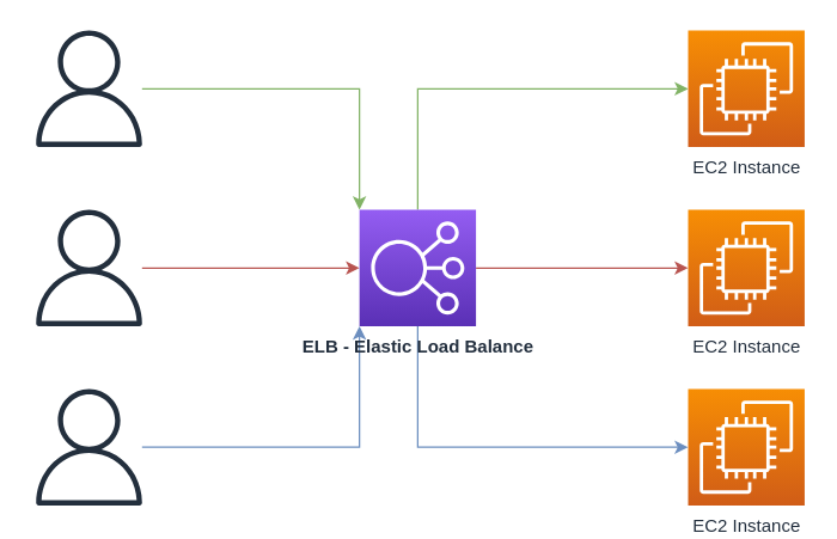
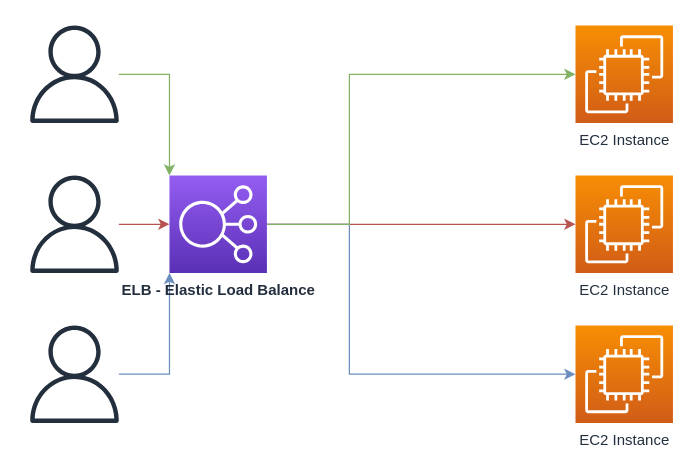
  <mxCell id="0" />
  <mxCell id="1" parent="0" />
  <mxCell id="2" value="EC2 Instance" style="sketch=0;points=[[0,0,0],[0.25,0,0],[0.5,0,0],[0.75,0,0],[1,0,0],[0,1,0],[0.25,1,0],[0.5,1,0],[0.75,1,0],[1,1,0],[0,0.25,0],[0,0.5,0],[0,0.75,0],[1,0.25,0],[1,0.5,0],[1,0.75,0]];outlineConnect=0;fontColor=#232F3E;gradientColor=#F78E04;gradientDirection=north;fillColor=#D05C17;strokeColor=#ffffff;dashed=0;verticalLabelPosition=bottom;verticalAlign=top;align=center;html=1;fontSize=12;fontStyle=0;aspect=fixed;shape=mxgraph.aws4.resourceIcon;resIcon=mxgraph.aws4.ec2;" vertex="1" parent="1"><mxGeometry x="460" y="20" width="78" height="78" as="geometry" /></mxCell>
  <mxCell id="3" value="EC2 Instance" style="sketch=0;points=[[0,0,0],[0.25,0,0],[0.5,0,0],[0.75,0,0],[1,0,0],[0,1,0],[0.25,1,0],[0.5,1,0],[0.75,1,0],[1,1,0],[0,0.25,0],[0,0.5,0],[0,0.75,0],[1,0.25,0],[1,0.5,0],[1,0.75,0]];outlineConnect=0;fontColor=#232F3E;gradientColor=#F78E04;gradientDirection=north;fillColor=#D05C17;strokeColor=#ffffff;dashed=0;verticalLabelPosition=bottom;verticalAlign=top;align=center;html=1;fontSize=12;fontStyle=0;aspect=fixed;shape=mxgraph.aws4.resourceIcon;resIcon=mxgraph.aws4.ec2;" vertex="1" parent="1"><mxGeometry x="460" y="140" width="78" height="78" as="geometry" /></mxCell>
  <mxCell id="4" value="EC2 Instance" style="sketch=0;points=[[0,0,0],[0.25,0,0],[0.5,0,0],[0.75,0,0],[1,0,0],[0,1,0],[0.25,1,0],[0.5,1,0],[0.75,1,0],[1,1,0],[0,0.25,0],[0,0.5,0],[0,0.75,0],[1,0.25,0],[1,0.5,0],[1,0.75,0]];outlineConnect=0;fontColor=#232F3E;gradientColor=#F78E04;gradientDirection=north;fillColor=#D05C17;strokeColor=#ffffff;dashed=0;verticalLabelPosition=bottom;verticalAlign=top;align=center;html=1;fontSize=12;fontStyle=0;aspect=fixed;shape=mxgraph.aws4.resourceIcon;resIcon=mxgraph.aws4.ec2;" vertex="1" parent="1"><mxGeometry x="460" y="260" width="78" height="78" as="geometry" /></mxCell>
  <mxCell id="5" style="edgeStyle=orthogonalEdgeStyle;rounded=0;orthogonalLoop=1;jettySize=auto;html=1;entryX=0;entryY=0.5;entryDx=0;entryDy=0;entryPerimeter=0;fillColor=#f8cecc;strokeColor=#b85450;" edge="1" parent="1" source="14" target="3"><mxGeometry relative="1" as="geometry" /></mxCell>
  <mxCell id="6" style="edgeStyle=orthogonalEdgeStyle;rounded=0;orthogonalLoop=1;jettySize=auto;html=1;entryX=0;entryY=0.5;entryDx=0;entryDy=0;entryPerimeter=0;fillColor=#dae8fc;strokeColor=#6c8ebf;" edge="1" parent="1" source="14" target="4"><mxGeometry relative="1" as="geometry"><Array as="points"><mxPoint x="279" y="299" /></Array></mxGeometry></mxCell>
  <mxCell id="7" style="edgeStyle=orthogonalEdgeStyle;rounded=0;orthogonalLoop=1;jettySize=auto;html=1;entryX=0;entryY=0.5;entryDx=0;entryDy=0;entryPerimeter=0;fillColor=#d5e8d4;strokeColor=#82b366;" edge="1" parent="1" source="14" target="2"><mxGeometry relative="1" as="geometry"><Array as="points"><mxPoint x="279" y="59" /></Array></mxGeometry></mxCell>
  <mxCell id="8" style="edgeStyle=orthogonalEdgeStyle;rounded=0;orthogonalLoop=1;jettySize=auto;html=1;entryX=0;entryY=0;entryDx=0;entryDy=0;entryPerimeter=0;fillColor=#d5e8d4;strokeColor=#82b366;" edge="1" parent="1" source="9" target="14"><mxGeometry relative="1" as="geometry" /></mxCell>
  <mxCell id="9" value="" style="sketch=0;outlineConnect=0;fontColor=#232F3E;gradientColor=none;fillColor=#232F3D;strokeColor=none;dashed=0;verticalLabelPosition=bottom;verticalAlign=top;align=center;html=1;fontSize=12;fontStyle=0;aspect=fixed;pointerEvents=1;shape=mxgraph.aws4.user;" vertex="1" parent="1"><mxGeometry x="20" y="20" width="78" height="78" as="geometry" /></mxCell>
  <mxCell id="10" style="edgeStyle=orthogonalEdgeStyle;rounded=0;orthogonalLoop=1;jettySize=auto;html=1;fillColor=#f8cecc;strokeColor=#b85450;" edge="1" parent="1" source="11" target="14"><mxGeometry relative="1" as="geometry" /></mxCell>
  <mxCell id="11" value="" style="sketch=0;outlineConnect=0;fontColor=#232F3E;gradientColor=none;fillColor=#232F3D;strokeColor=none;dashed=0;verticalLabelPosition=bottom;verticalAlign=top;align=center;html=1;fontSize=12;fontStyle=0;aspect=fixed;pointerEvents=1;shape=mxgraph.aws4.user;" vertex="1" parent="1"><mxGeometry x="20" y="140" width="78" height="78" as="geometry" /></mxCell>
  <mxCell id="12" style="edgeStyle=orthogonalEdgeStyle;rounded=0;orthogonalLoop=1;jettySize=auto;html=1;entryX=0;entryY=1;entryDx=0;entryDy=0;entryPerimeter=0;fillColor=#dae8fc;strokeColor=#6c8ebf;" edge="1" parent="1" source="13" target="14"><mxGeometry relative="1" as="geometry" /></mxCell>
  <mxCell id="13" value="" style="sketch=0;outlineConnect=0;fontColor=#232F3E;gradientColor=none;fillColor=#232F3D;strokeColor=none;dashed=0;verticalLabelPosition=bottom;verticalAlign=top;align=center;html=1;fontSize=12;fontStyle=0;aspect=fixed;pointerEvents=1;shape=mxgraph.aws4.user;" vertex="1" parent="1"><mxGeometry x="20" y="260" width="78" height="78" as="geometry" /></mxCell>
- <mxCell id="14" value="ELB - Elastic Load Balance" style="sketch=0;points=[[0,0,0],[0.25,0,0],[0.5,0,0],[0.75,0,0],[1,0,0],[0,1,0],[0.25,1,0],[0.5,1,0],[0.75,1,0],[1,1,0],[0,0.25,0],[0,0.5,0],[0,0.75,0],[1,0.25,0],[1,0.5,0],[1,0.75,0]];outlineConnect=0;fontColor=#232F3E;gradientColor=#945DF2;gradientDirection=north;fillColor=#5A30B5;strokeColor=#ffffff;dashed=0;verticalLabelPosition=bottom;verticalAlign=top;align=center;html=1;fontSize=12;fontStyle=1;aspect=fixed;shape=mxgraph.aws4.resourceIcon;resIcon=mxgraph.aws4.elastic_load_balancing;" vertex="1" parent="1"><mxGeometry x="240" y="140" width="78" height="78" as="geometry" /></mxCell>
+ <mxCell id="14" value="ELB - Elastic Load Balance" style="sketch=0;points=[[0,0,0],[0.25,0,0],[0.5,0,0],[0.75,0,0],[1,0,0],[0,1,0],[0.25,1,0],[0.5,1,0],[0.75,1,0],[1,1,0],[0,0.25,0],[0,0.5,0],[0,0.75,0],[1,0.25,0],[1,0.5,0],[1,0.75,0]];outlineConnect=0;fontColor=#232F3E;gradientColor=#945DF2;gradientDirection=north;fillColor=#5A30B5;strokeColor=#ffffff;dashed=0;verticalLabelPosition=bottom;verticalAlign=top;align=center;html=1;fontSize=12;fontStyle=1;aspect=fixed;shape=mxgraph.aws4.resourceIcon;resIcon=mxgraph.aws4.elastic_load_balancing;" vertex="1" parent="1"><mxGeometry x="135" y="140" width="78" height="78" as="geometry" /></mxCell>
